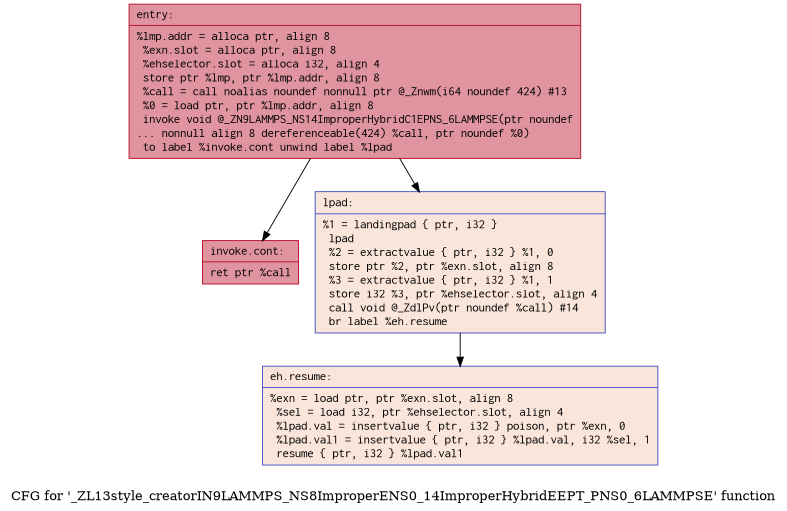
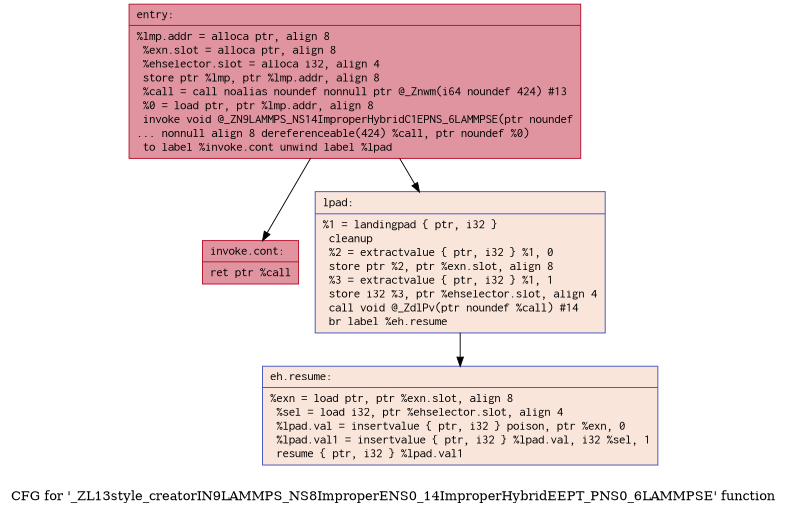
  digraph {
    label="CFG for '_ZL13style_creatorIN9LAMMPS_NS8ImproperENS0_14ImproperHybridEEPT_PNS0_6LAMMPSE' function"
    node [color="#b70d28ff" fillcolor="#b70d2870" fontname=Courier shape=record style=filled]
    n1 [label="{entry:\l|  %lmp.addr = alloca ptr, align 8\l  %exn.slot = alloca ptr, align 8\l  %ehselector.slot = alloca i32, align 4\l  store ptr %lmp, ptr %lmp.addr, align 8\l  %call = call noalias noundef nonnull ptr @_Znwm(i64 noundef 424) #13\l  %0 = load ptr, ptr %lmp.addr, align 8\l  invoke void @_ZN9LAMMPS_NS14ImproperHybridC1EPNS_6LAMMPSE(ptr noundef\l... nonnull align 8 dereferenceable(424) %call, ptr noundef %0)\l          to label %invoke.cont unwind label %lpad\l}"]
    n2 [label="{invoke.cont:\l|  ret ptr %call\l}"]
-   n3 [color="#3d50c3ff" fillcolor="#f4c5ad70" label="{lpad:\l|  %1 = landingpad \{ ptr, i32 \}\l          lpad\l  %2 = extractvalue \{ ptr, i32 \} %1, 0\l  store ptr %2, ptr %exn.slot, align 8\l  %3 = extractvalue \{ ptr, i32 \} %1, 1\l  store i32 %3, ptr %ehselector.slot, align 4\l  call void @_ZdlPv(ptr noundef %call) #14\l  br label %eh.resume\l}"]
+   n3 [color="#3d50c3ff" fillcolor="#f4c5ad70" label="{lpad:\l|  %1 = landingpad \{ ptr, i32 \}\l          cleanup\l  %2 = extractvalue \{ ptr, i32 \} %1, 0\l  store ptr %2, ptr %exn.slot, align 8\l  %3 = extractvalue \{ ptr, i32 \} %1, 1\l  store i32 %3, ptr %ehselector.slot, align 4\l  call void @_ZdlPv(ptr noundef %call) #14\l  br label %eh.resume\l}"]
    n4 [color="#3d50c3ff" fillcolor="#f4c5ad70" label="{eh.resume:\l|  %exn = load ptr, ptr %exn.slot, align 8\l  %sel = load i32, ptr %ehselector.slot, align 4\l  %lpad.val = insertvalue \{ ptr, i32 \} poison, ptr %exn, 0\l  %lpad.val1 = insertvalue \{ ptr, i32 \} %lpad.val, i32 %sel, 1\l  resume \{ ptr, i32 \} %lpad.val1\l}"]
    n1 -> n2
    n1 -> n3
    n3 -> n4
  }
